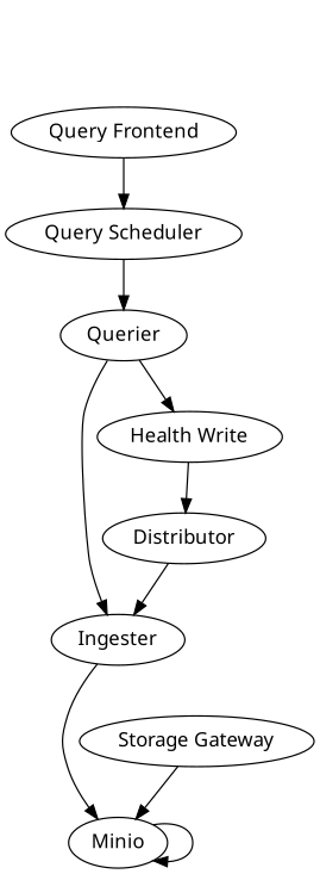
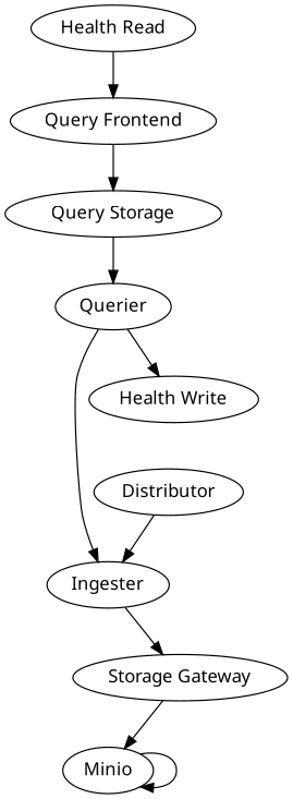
  digraph {
    fontname="Noto Sans"
    node [fontname="Noto Sans" func=one instances=2]
    edge [fontname="Noto Sans"]
    n1 [label=Distributor]
    n2 [label=Ingester]
    n3 [func="75%" instances=8 label=Minio]
    n4 [instances=1 label="Health Write"]
    n5 [label="Query Frontend"]
-   n6 [label="Query Scheduler"]
+   n6 [label="Query Storage"]
    n7 [func="75%" instances=4 label=Querier]
    n8 [instances=3 label="Storage Gateway"]
+   n9 [instances=1 label="Health Read"]
    n1 -> n2
-   n2 -> n3
+   n2 -> n8
    n3 -> n3
-   n4 -> n1
    n5 -> n6
    n6 -> n7
    n7 -> n2
    n7 -> n4
    n8 -> n3
+   n9 -> n5
  }
